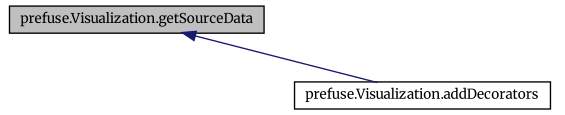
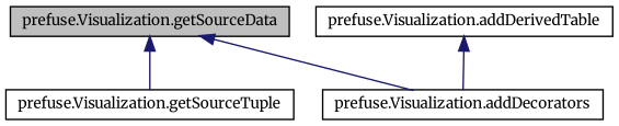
  digraph {
    fontname=Merriweather
    rankdir=TB
    node [color=black fillcolor=white fontname=Merriweather fontsize=10 shape=record style=filled]
    edge [color=midnightblue dir=back fontname=Merriweather fontsize=10 labelfontname=Helvetica labelfontsize=10 style=solid]
    n1 [fillcolor=grey75 fontcolor=black height=0.2 label="prefuse.Visualization.getSourceData" width=0.4]
+   n2 [height=0.2 label="prefuse.Visualization.getSourceTuple" width=0.4]
    n3 [height=0.2 label="prefuse.Visualization.addDecorators" width=0.4]
+   n4 [height=0.2 label="prefuse.Visualization.addDerivedTable" width=0.4]
+   n1 -> n2
    n1 -> n3
+   n4 -> n3
  }
